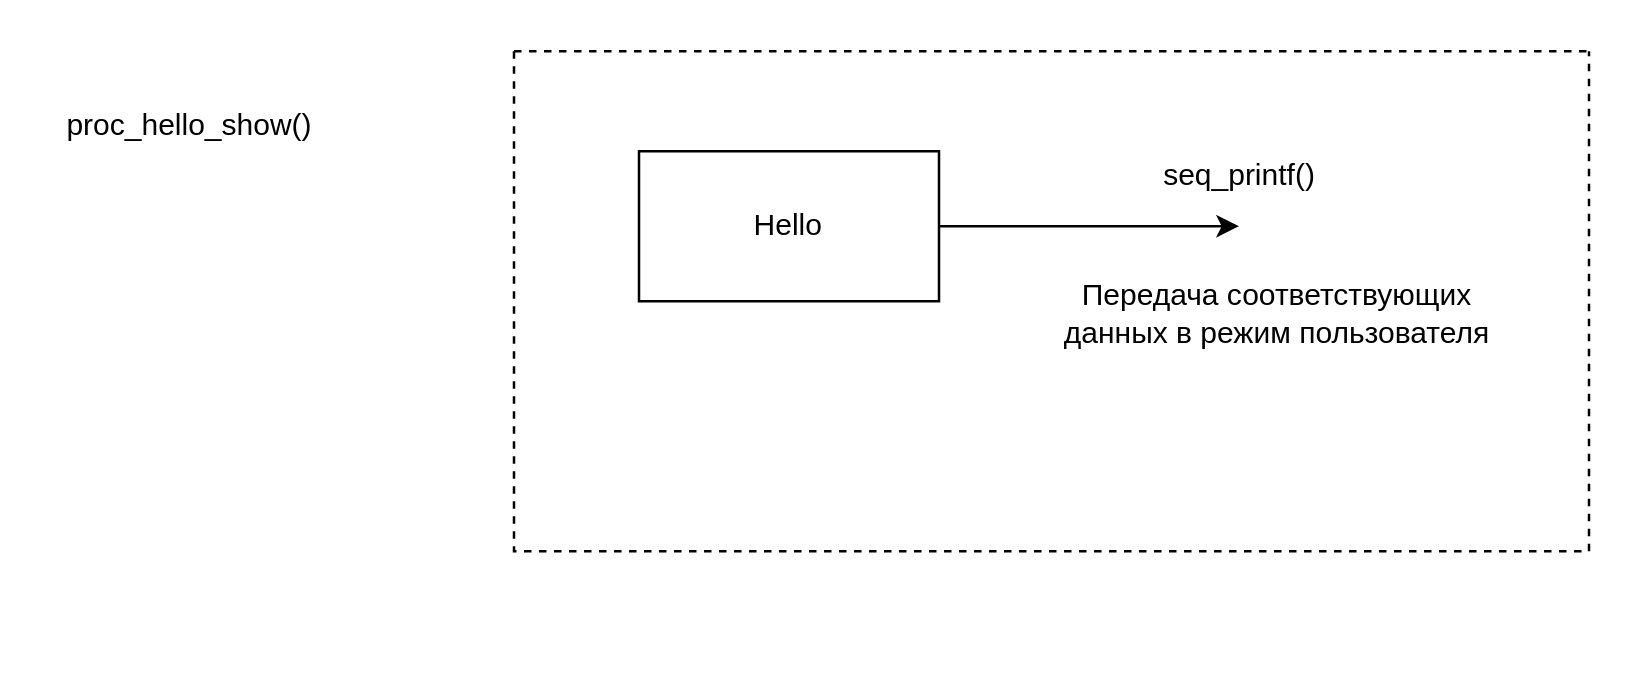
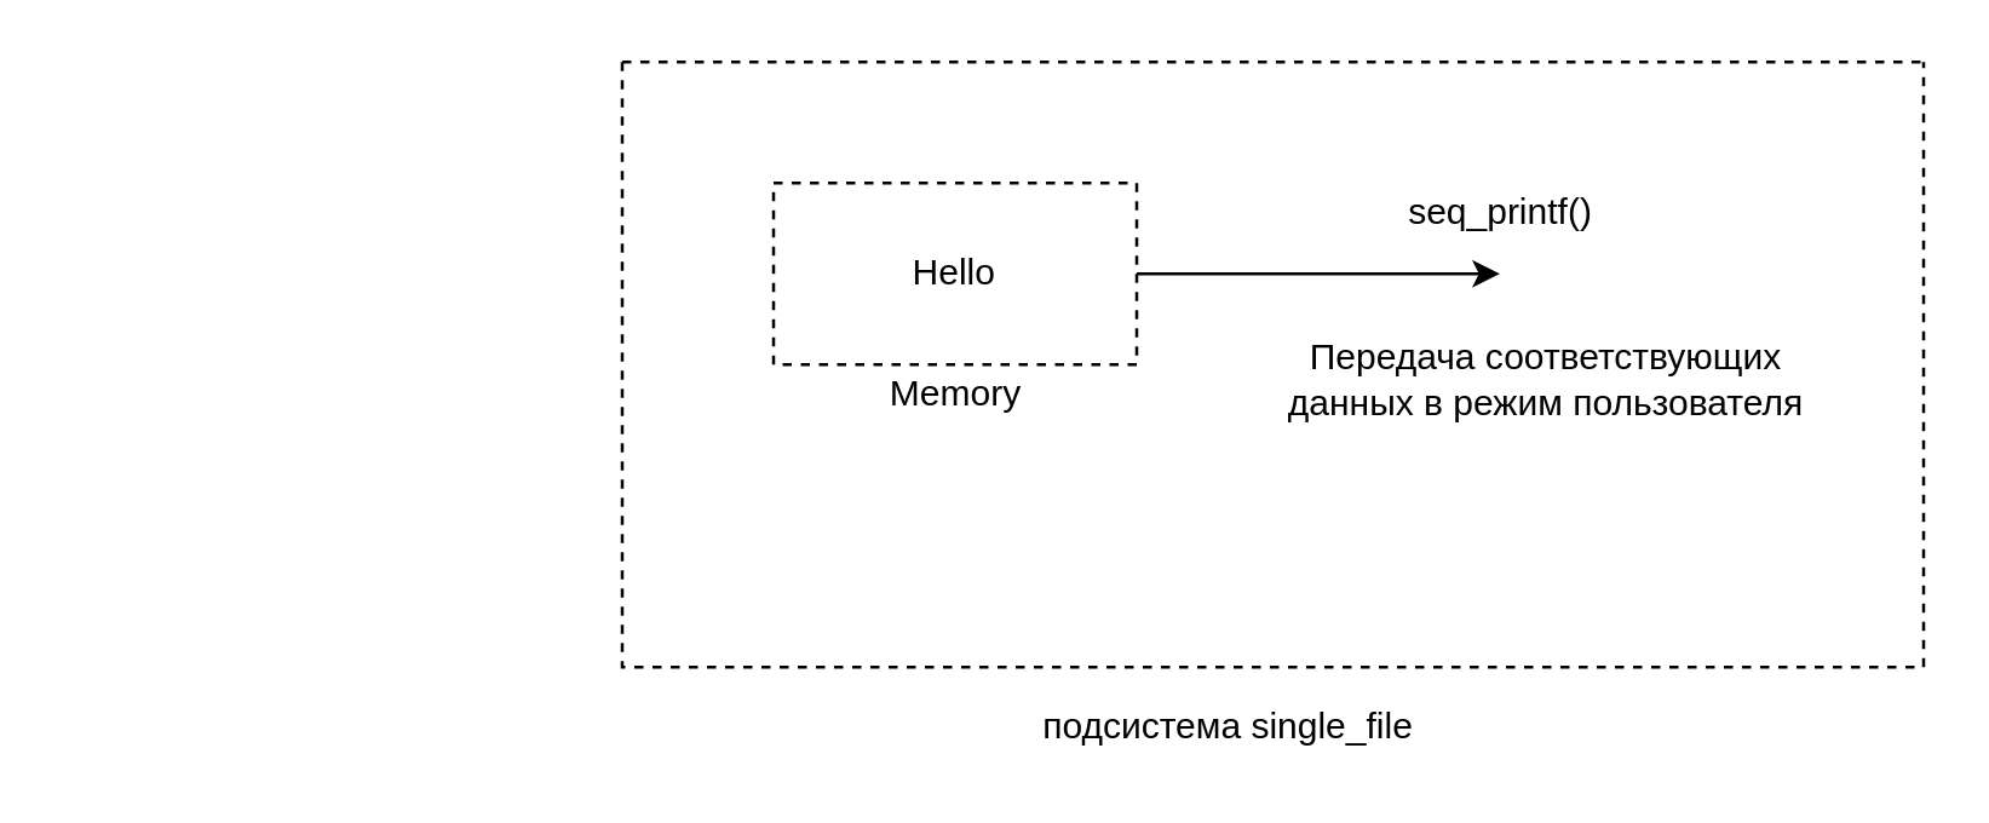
  <mxCell id="0" />
  <mxCell id="1" parent="0" />
  <mxCell id="2" style="edgeStyle=orthogonalEdgeStyle;rounded=0;orthogonalLoop=1;jettySize=auto;html=1;" edge="1" parent="1" source="3"><mxGeometry relative="1" as="geometry"><mxPoint x="495" y="90" as="targetPoint" /></mxGeometry></mxCell>
- <mxCell id="3" value="Hello" style="rounded=0;whiteSpace=wrap;html=1;" vertex="1" parent="1"><mxGeometry x="255" y="60" width="120" height="60" as="geometry" /></mxCell>
- <mxCell id="5" value="proc_hello_show()" style="text;html=1;align=center;verticalAlign=middle;resizable=0;points=[];autosize=1;strokeColor=none;" vertex="1" parent="1"><mxGeometry x="20" y="40" width="110" height="20" as="geometry" /></mxCell>
+ <mxCell id="3" value="Hello" style="rounded=0;whiteSpace=wrap;html=1;dashed=1;" vertex="1" parent="1"><mxGeometry x="255" y="60" width="120" height="60" as="geometry" /></mxCell>
+ <mxCell id="4" value="Memory" style="text;html=1;align=center;verticalAlign=middle;resizable=0;points=[];autosize=1;strokeColor=none;" vertex="1" parent="1"><mxGeometry x="285" y="120" width="60" height="20" as="geometry" /></mxCell>
  <mxCell id="6" value="seq_printf()" style="text;html=1;align=center;verticalAlign=middle;resizable=0;points=[];autosize=1;strokeColor=none;" vertex="1" parent="1"><mxGeometry x="455" y="60" width="80" height="20" as="geometry" /></mxCell>
  <mxCell id="7" value="Передача соответствующих &lt;br&gt;данных в режим пользователя" style="text;html=1;align=center;verticalAlign=middle;resizable=0;points=[];autosize=1;strokeColor=none;" vertex="1" parent="1"><mxGeometry x="415" y="110" width="190" height="30" as="geometry" /></mxCell>
  <mxCell id="8" value="" style="swimlane;startSize=0;dashed=1;" vertex="1" parent="1"><mxGeometry x="205" y="20" width="430" height="200" as="geometry" /></mxCell>
+ <mxCell id="9" value="подсистема single_file" style="text;html=1;align=center;verticalAlign=middle;resizable=0;points=[];autosize=1;strokeColor=none;" vertex="1" parent="1"><mxGeometry x="335" y="230" width="140" height="20" as="geometry" /></mxCell>
